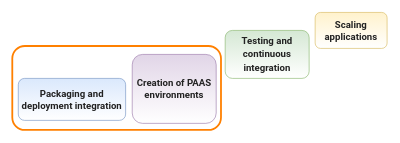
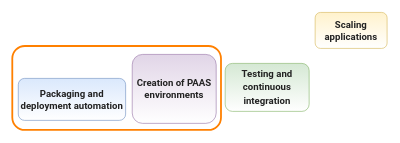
  <mxCell id="0" />
  <mxCell id="1" parent="0" />
  <mxCell id="2" value="&lt;span style=&quot;color: rgb(34 , 34 , 34) ; font-family: &amp;#34;roboto&amp;#34; , sans-serif ; font-size: 16px ; font-weight: 700&quot;&gt;Scaling applications&lt;/span&gt;" style="rounded=1;whiteSpace=wrap;html=1;fillColor=#fff2cc;strokeColor=#d6b656;gradientColor=#ffffff;" vertex="1" parent="1"><mxGeometry x="525" y="20" width="120" height="60" as="geometry" /></mxCell>
- <mxCell id="3" value="&lt;span id=&quot;docs-internal-guid-0180b2c8-7fff-6a5b-bf55-cfb4c9afebb4&quot; style=&quot;text-align: left&quot;&gt;&lt;span style=&quot;color: rgb(34 , 34 , 34) ; font-family: &amp;#34;roboto&amp;#34; , sans-serif ; font-size: 12pt ; font-weight: 700 ; text-align: center&quot;&gt;Packaging and deployment integration&lt;/span&gt;&lt;br&gt;&lt;/span&gt;" style="rounded=1;whiteSpace=wrap;html=1;fillColor=#dae8fc;strokeColor=#6c8ebf;gradientColor=#ffffff;" vertex="1" parent="1"><mxGeometry x="30" y="130" width="179" height="70" as="geometry" /></mxCell>
- <mxCell id="4" value="&lt;span id=&quot;docs-internal-guid-0180b2c8-7fff-6a5b-bf55-cfb4c9afebb4&quot; style=&quot;text-align: left&quot;&gt;&lt;p dir=&quot;ltr&quot; style=&quot;line-height: 1.38 ; text-align: center ; margin-top: 0pt ; margin-bottom: 0pt&quot;&gt;&lt;span style=&quot;font-size: 12pt ; font-family: &amp;#34;roboto&amp;#34; , sans-serif ; color: rgb(34 , 34 , 34) ; font-weight: 700 ; vertical-align: baseline&quot;&gt;Testing and continuous integration&lt;/span&gt;&lt;/p&gt;&lt;/span&gt;" style="rounded=1;whiteSpace=wrap;html=1;fillColor=#d5e8d4;strokeColor=#82b366;gradientColor=#ffffff;" vertex="1" parent="1"><mxGeometry x="375" y="50" width="140" height="80" as="geometry" /></mxCell>
+ <mxCell id="3" value="&lt;span id=&quot;docs-internal-guid-0180b2c8-7fff-6a5b-bf55-cfb4c9afebb4&quot; style=&quot;text-align: left&quot;&gt;&lt;span style=&quot;color: rgb(34 , 34 , 34) ; font-family: &amp;#34;roboto&amp;#34; , sans-serif ; font-size: 12pt ; font-weight: 700 ; text-align: center&quot;&gt;Packaging and deployment automation&lt;/span&gt;&lt;br&gt;&lt;/span&gt;" style="rounded=1;whiteSpace=wrap;html=1;fillColor=#dae8fc;strokeColor=#6c8ebf;gradientColor=#ffffff;" vertex="1" parent="1"><mxGeometry x="30" y="130" width="179" height="70" as="geometry" /></mxCell>
+ <mxCell id="4" value="&lt;span id=&quot;docs-internal-guid-0180b2c8-7fff-6a5b-bf55-cfb4c9afebb4&quot; style=&quot;text-align: left&quot;&gt;&lt;p dir=&quot;ltr&quot; style=&quot;line-height: 1.38 ; text-align: center ; margin-top: 0pt ; margin-bottom: 0pt&quot;&gt;&lt;span style=&quot;font-size: 12pt ; font-family: &amp;#34;roboto&amp;#34; , sans-serif ; color: rgb(34 , 34 , 34) ; font-weight: 700 ; vertical-align: baseline&quot;&gt;Testing and continuous integration&lt;/span&gt;&lt;/p&gt;&lt;/span&gt;" style="rounded=1;whiteSpace=wrap;html=1;fillColor=#d5e8d4;strokeColor=#82b366;gradientColor=#ffffff;" vertex="1" parent="1"><mxGeometry x="375" y="105" width="140" height="80" as="geometry" /></mxCell>
  <mxCell id="5" value="&lt;span style=&quot;color: rgb(34 , 34 , 34) ; font-family: &amp;#34;roboto&amp;#34; , sans-serif ; font-size: 16px ; font-weight: 700&quot;&gt;Creation of PAAS environments&lt;/span&gt;" style="rounded=1;whiteSpace=wrap;html=1;fillColor=#e1d5e7;strokeColor=#9673a6;gradientColor=#ffffff;" vertex="1" parent="1"><mxGeometry x="220" y="90" width="140" height="115" as="geometry" /></mxCell>
  <mxCell id="6" value="" style="rounded=1;whiteSpace=wrap;html=1;gradientColor=#ffffff;fillColor=none;strokeColor=#FF8000;strokeWidth=3;" vertex="1" parent="1"><mxGeometry x="20" y="76" width="348" height="140" as="geometry" /></mxCell>
